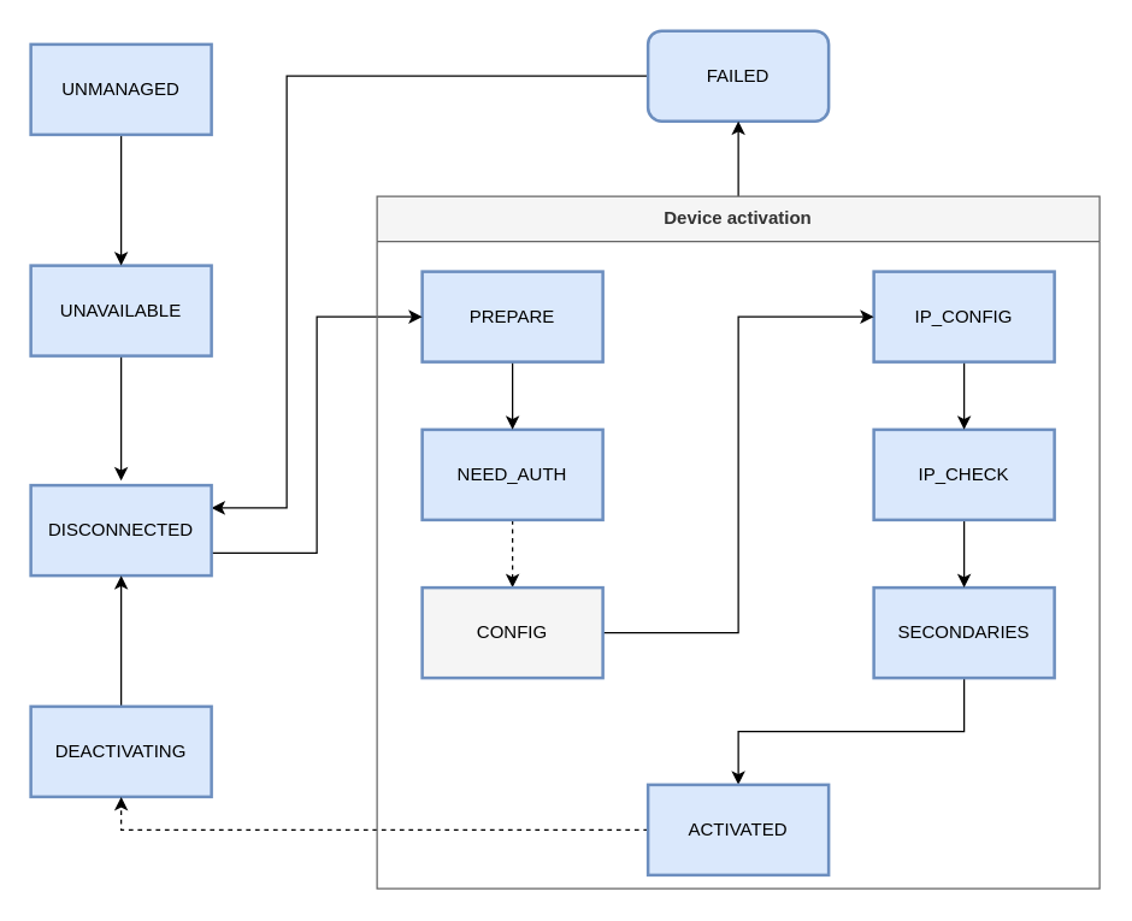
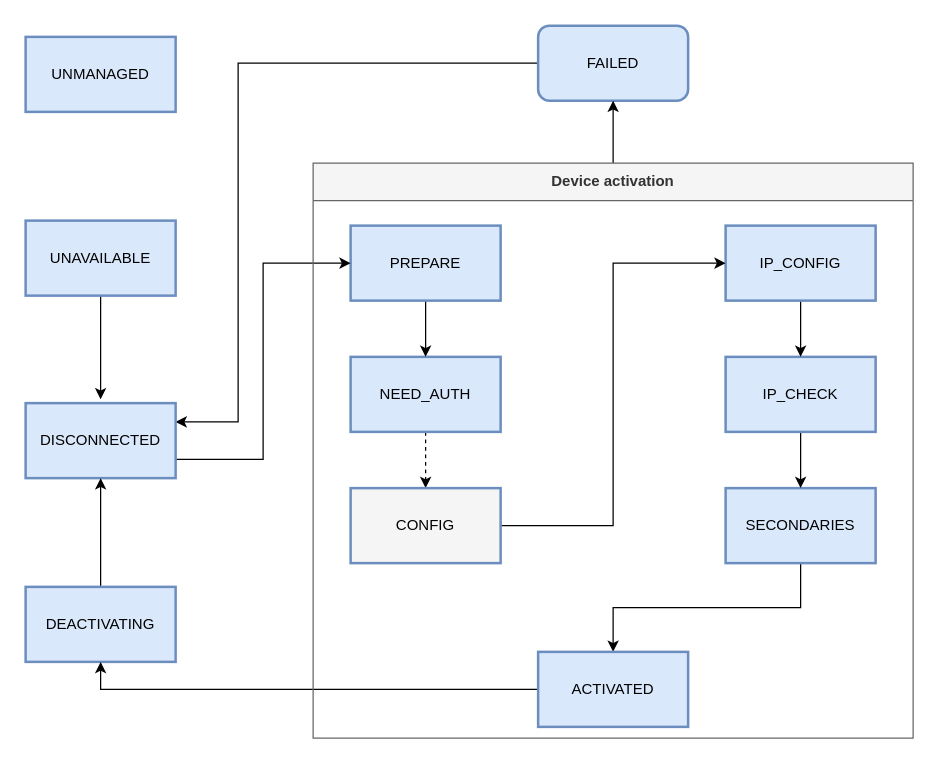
  <mxCell id="0" />
  <mxCell id="1" parent="0" />
  <mxCell id="2" style="edgeStyle=orthogonalEdgeStyle;rounded=0;orthogonalLoop=1;jettySize=auto;html=1;entryX=1;entryY=0.25;entryDx=0;entryDy=0;" parent="1" source="3" target="17" edge="1"><mxGeometry relative="1" as="geometry"><Array as="points"><mxPoint x="190" y="50" /><mxPoint x="190" y="337" /></Array></mxGeometry></mxCell>
  <mxCell id="3" value="FAILED" style="whiteSpace=wrap;html=1;strokeWidth=2;fillColor=#dae8fc;strokeColor=#6c8ebf;rounded=1;" parent="1" vertex="1"><mxGeometry x="430" y="20" width="120" height="60" as="geometry" /></mxCell>
  <mxCell id="4" style="edgeStyle=orthogonalEdgeStyle;rounded=0;orthogonalLoop=1;jettySize=auto;html=1;exitX=0.5;exitY=1;exitDx=0;exitDy=0;" parent="1" source="5" target="25" edge="1"><mxGeometry relative="1" as="geometry" /></mxCell>
  <mxCell id="5" value="SECONDARIES" style="rounded=0;whiteSpace=wrap;html=1;strokeWidth=2;fillColor=#dae8fc;strokeColor=#6c8ebf;" parent="1" vertex="1"><mxGeometry x="580" y="390" width="120" height="60" as="geometry" /></mxCell>
  <mxCell id="6" style="edgeStyle=orthogonalEdgeStyle;rounded=0;orthogonalLoop=1;jettySize=auto;html=1;exitX=0.5;exitY=1;exitDx=0;exitDy=0;entryX=0.5;entryY=0;entryDx=0;entryDy=0;" parent="1" source="7" target="5" edge="1"><mxGeometry relative="1" as="geometry" /></mxCell>
  <mxCell id="7" value="IP_CHECK" style="rounded=0;whiteSpace=wrap;html=1;strokeWidth=2;fillColor=#dae8fc;strokeColor=#6c8ebf;" parent="1" vertex="1"><mxGeometry x="580" y="285" width="120" height="60" as="geometry" /></mxCell>
  <mxCell id="8" style="edgeStyle=orthogonalEdgeStyle;rounded=0;orthogonalLoop=1;jettySize=auto;html=1;exitX=0.5;exitY=1;exitDx=0;exitDy=0;entryX=0.5;entryY=0;entryDx=0;entryDy=0;dashed=1;" parent="1" source="9" target="13" edge="1"><mxGeometry relative="1" as="geometry" /></mxCell>
  <mxCell id="9" value="&lt;div&gt;NEED_AUTH&lt;/div&gt;" style="rounded=0;whiteSpace=wrap;html=1;strokeWidth=2;fillColor=#dae8fc;strokeColor=#6c8ebf;" parent="1" vertex="1"><mxGeometry x="280" y="285" width="120" height="60" as="geometry" /></mxCell>
  <mxCell id="10" style="edgeStyle=orthogonalEdgeStyle;rounded=0;orthogonalLoop=1;jettySize=auto;html=1;exitX=0.5;exitY=1;exitDx=0;exitDy=0;" parent="1" source="11" target="7" edge="1"><mxGeometry relative="1" as="geometry" /></mxCell>
  <mxCell id="11" value="IP_CONFIG" style="rounded=0;whiteSpace=wrap;html=1;strokeWidth=2;fillColor=#dae8fc;strokeColor=#6c8ebf;" parent="1" vertex="1"><mxGeometry x="580" y="180" width="120" height="60" as="geometry" /></mxCell>
  <mxCell id="12" style="edgeStyle=orthogonalEdgeStyle;rounded=0;orthogonalLoop=1;jettySize=auto;html=1;exitX=1;exitY=0.5;exitDx=0;exitDy=0;entryX=0;entryY=0.5;entryDx=0;entryDy=0;" parent="1" source="13" target="11" edge="1"><mxGeometry relative="1" as="geometry" /></mxCell>
  <mxCell id="13" value="CONFIG" style="rounded=0;whiteSpace=wrap;html=1;strokeWidth=2;fillColor=#f5f5f5;strokeColor=#6c8ebf;" parent="1" vertex="1"><mxGeometry x="280" y="390" width="120" height="60" as="geometry" /></mxCell>
  <mxCell id="14" style="edgeStyle=orthogonalEdgeStyle;rounded=0;orthogonalLoop=1;jettySize=auto;html=1;entryX=0.5;entryY=0;entryDx=0;entryDy=0;" parent="1" source="15" target="9" edge="1"><mxGeometry relative="1" as="geometry" /></mxCell>
  <mxCell id="15" value="PREPARE" style="rounded=0;whiteSpace=wrap;html=1;strokeWidth=2;fillColor=#dae8fc;strokeColor=#6c8ebf;" parent="1" vertex="1"><mxGeometry x="280" y="180" width="120" height="60" as="geometry" /></mxCell>
  <mxCell id="16" style="edgeStyle=orthogonalEdgeStyle;rounded=0;orthogonalLoop=1;jettySize=auto;html=1;exitX=1;exitY=0.75;exitDx=0;exitDy=0;entryX=0;entryY=0.5;entryDx=0;entryDy=0;" parent="1" source="17" target="15" edge="1"><mxGeometry relative="1" as="geometry" /></mxCell>
  <mxCell id="17" value="DISCONNECTED" style="rounded=0;whiteSpace=wrap;html=1;strokeWidth=2;fillColor=#dae8fc;strokeColor=#6c8ebf;" parent="1" vertex="1"><mxGeometry x="20" y="322" width="120" height="60" as="geometry" /></mxCell>
  <mxCell id="18" style="edgeStyle=orthogonalEdgeStyle;rounded=0;orthogonalLoop=1;jettySize=auto;html=1;exitX=0.5;exitY=1;exitDx=0;exitDy=0;" parent="1" source="19" edge="1"><mxGeometry relative="1" as="geometry"><mxPoint x="80" y="319" as="targetPoint" /></mxGeometry></mxCell>
  <mxCell id="19" value="UNAVAILABLE" style="rounded=0;whiteSpace=wrap;html=1;strokeWidth=2;fillColor=#dae8fc;strokeColor=#6c8ebf;" parent="1" vertex="1"><mxGeometry x="20" y="176" width="120" height="60" as="geometry" /></mxCell>
- <mxCell id="20" style="edgeStyle=orthogonalEdgeStyle;rounded=0;orthogonalLoop=1;jettySize=auto;html=1;entryX=0.5;entryY=0;entryDx=0;entryDy=0;" parent="1" source="21" target="19" edge="1"><mxGeometry relative="1" as="geometry" /></mxCell>
  <mxCell id="21" value="UNMANAGED" style="rounded=0;whiteSpace=wrap;html=1;strokeWidth=2;fillColor=#dae8fc;strokeColor=#6c8ebf;" parent="1" vertex="1"><mxGeometry x="20" y="29" width="120" height="60" as="geometry" /></mxCell>
  <mxCell id="22" style="edgeStyle=orthogonalEdgeStyle;rounded=0;orthogonalLoop=1;jettySize=auto;html=1;entryX=0.5;entryY=1;entryDx=0;entryDy=0;" parent="1" source="23" target="17" edge="1"><mxGeometry relative="1" as="geometry" /></mxCell>
  <mxCell id="23" value="DEACTIVATING" style="rounded=0;whiteSpace=wrap;html=1;strokeWidth=2;fillColor=#dae8fc;strokeColor=#6c8ebf;" parent="1" vertex="1"><mxGeometry x="20" y="469" width="120" height="60" as="geometry" /></mxCell>
- <mxCell id="24" style="edgeStyle=orthogonalEdgeStyle;rounded=0;orthogonalLoop=1;jettySize=auto;html=1;entryX=0.5;entryY=1;entryDx=0;entryDy=0;dashed=1;" parent="1" source="25" target="23" edge="1"><mxGeometry relative="1" as="geometry" /></mxCell>
+ <mxCell id="24" style="edgeStyle=orthogonalEdgeStyle;rounded=0;orthogonalLoop=1;jettySize=auto;html=1;entryX=0.5;entryY=1;entryDx=0;entryDy=0;" parent="1" source="25" target="23" edge="1"><mxGeometry relative="1" as="geometry" /></mxCell>
  <mxCell id="25" value="ACTIVATED" style="rounded=0;whiteSpace=wrap;html=1;strokeWidth=2;fillColor=#dae8fc;strokeColor=#6c8ebf;" parent="1" vertex="1"><mxGeometry x="430" y="521" width="120" height="60" as="geometry" /></mxCell>
  <mxCell id="26" style="edgeStyle=orthogonalEdgeStyle;rounded=0;orthogonalLoop=1;jettySize=auto;html=1;entryX=0.5;entryY=1;entryDx=0;entryDy=0;" parent="1" source="27" target="3" edge="1"><mxGeometry relative="1" as="geometry" /></mxCell>
  <mxCell id="27" value="Device activation" style="swimlane;whiteSpace=wrap;html=1;startSize=30;fillColor=#f5f5f5;fontColor=#333333;strokeColor=#666666;" parent="1" vertex="1"><mxGeometry x="250" y="130" width="480" height="460" as="geometry" /></mxCell>
